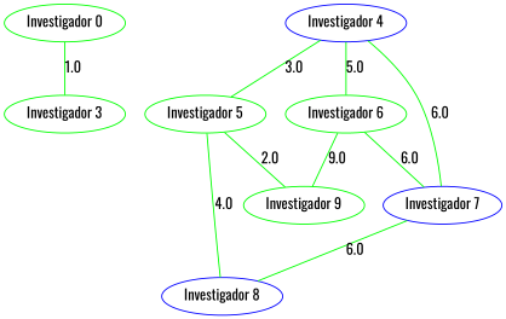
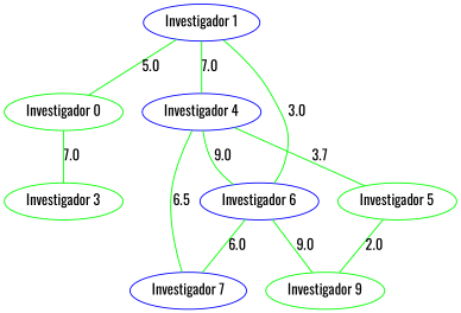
  strict graph {
    fontname=Oswald
    node [color=blue fontname=Oswald]
    edge [color=green fontname=Oswald]
+   n1 [label="Investigador 1"]
    n2 [color=green label="Investigador 0"]
    n3 [label="Investigador 4"]
-   n4 [color=green label="Investigador 6"]
+   n4 [label="Investigador 6"]
    n5 [color=green label="Investigador 3"]
    n6 [color=green label="Investigador 5"]
    n7 [label="Investigador 7"]
    n8 [color=green label="Investigador 9"]
-   n9 [label="Investigador 8"]
-   n2 -- n5 [label=1.0]
-   n3 -- n4 [label=5.0]
-   n3 -- n6 [label=3.0]
-   n3 -- n7 [label=6.0]
+   n1 -- n2 [label=5.0]
+   n1 -- n3 [label=7.0]
+   n1 -- n4 [label=3.0]
+   n2 -- n5 [label=7.0]
+   n3 -- n4 [label=9.0]
+   n3 -- n6 [label=3.7]
+   n3 -- n7 [label=6.5]
    n4 -- n7 [label=6.0]
    n4 -- n8 [label=9.0]
    n6 -- n8 [label=2.0]
-   n6 -- n9 [label=4.0]
-   n7 -- n9 [label=6.0]
  }
